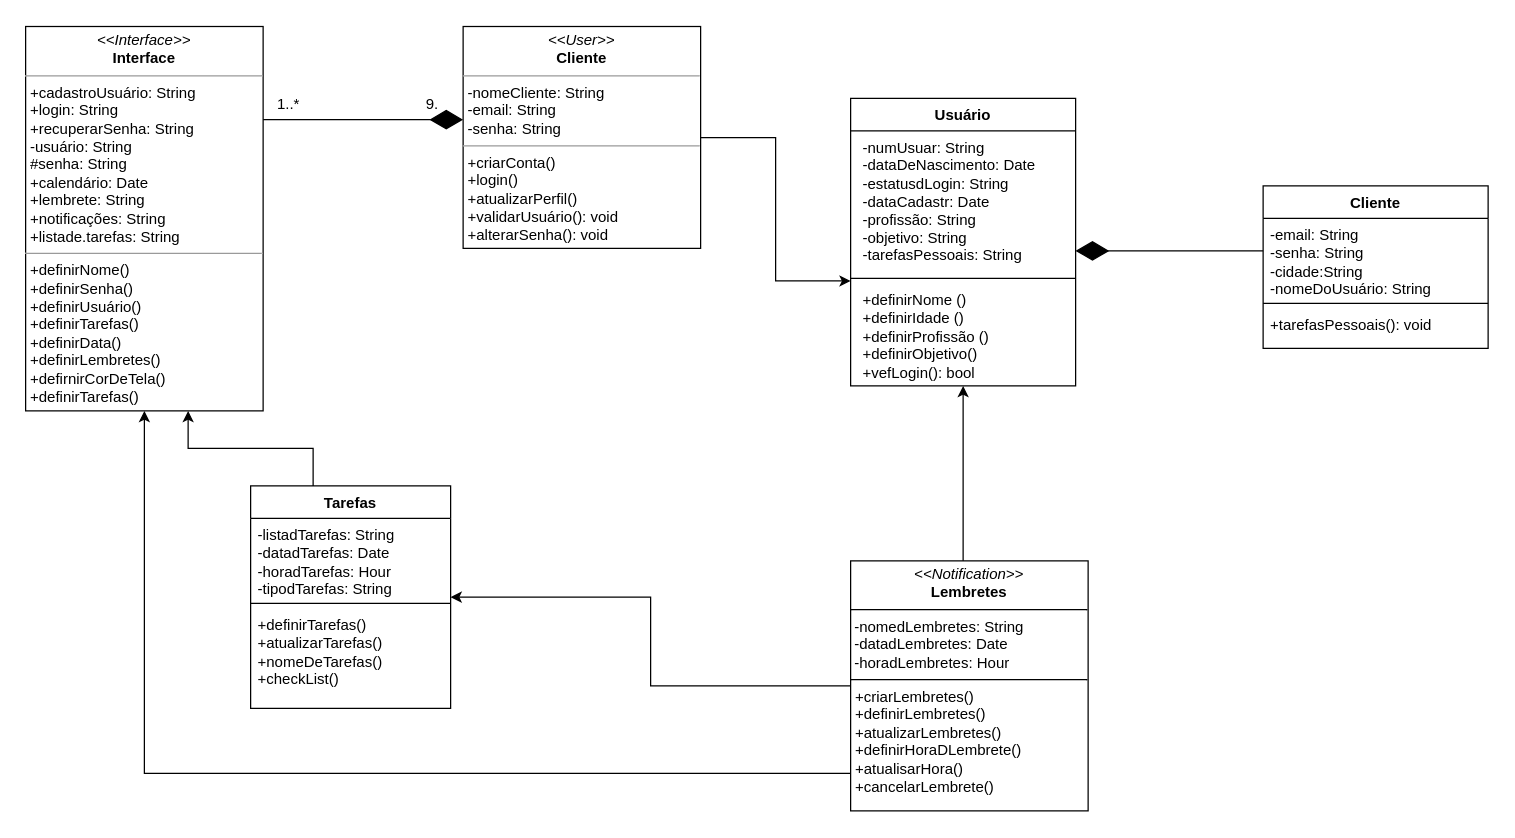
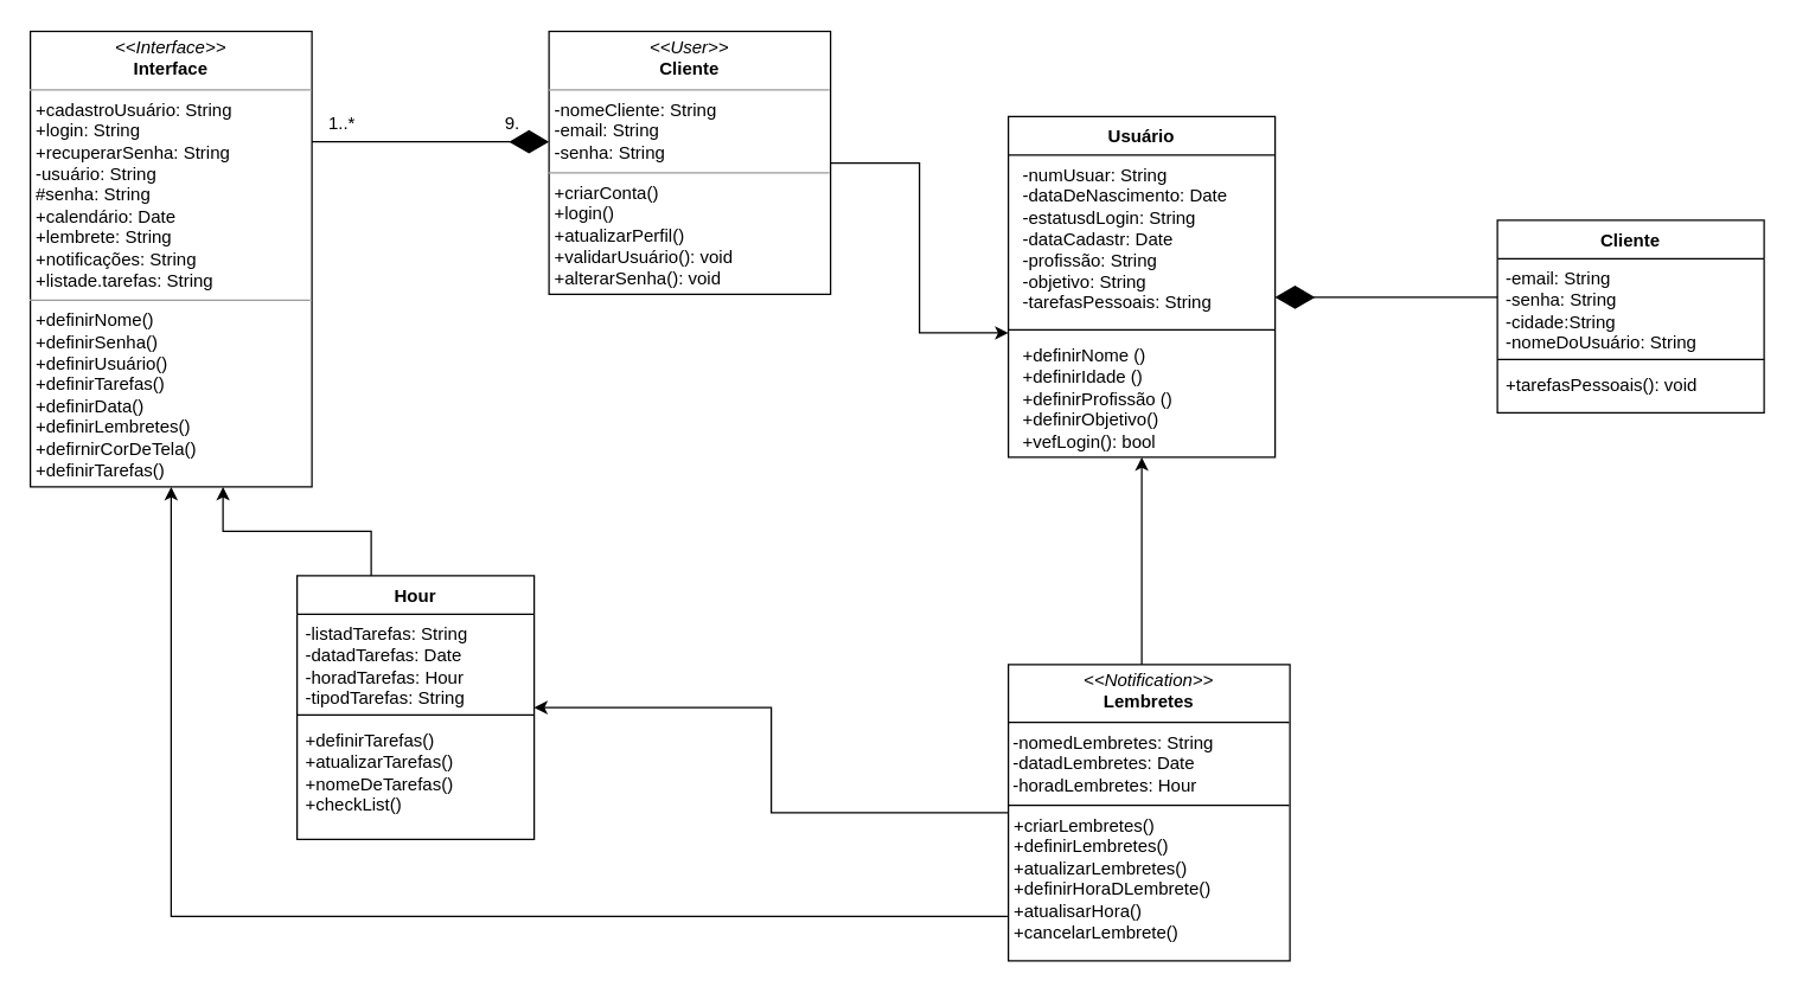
  <mxCell id="0" />
  <mxCell id="1" parent="0" />
  <mxCell id="2" value="&lt;p style=&quot;margin:0px;margin-top:4px;text-align:center;&quot;&gt;&lt;i&gt;&amp;lt;&amp;lt;Interface&amp;gt;&amp;gt;&lt;/i&gt;&lt;br&gt;&lt;b&gt;Interface&lt;/b&gt;&lt;/p&gt;&lt;hr size=&quot;1&quot;&gt;&lt;p style=&quot;margin:0px;margin-left:4px;&quot;&gt;+cadastroUsuário:&amp;nbsp;&lt;span style=&quot;background-color: initial;&quot;&gt;String&lt;/span&gt;&lt;/p&gt;&lt;p style=&quot;margin:0px;margin-left:4px;&quot;&gt;+login:&amp;nbsp;&lt;span style=&quot;background-color: initial;&quot;&gt;String&lt;/span&gt;&lt;/p&gt;&lt;p style=&quot;margin:0px;margin-left:4px;&quot;&gt;+recuperarSenha:&amp;nbsp;&lt;span style=&quot;background-color: initial;&quot;&gt;String&lt;/span&gt;&lt;/p&gt;&lt;p style=&quot;margin:0px;margin-left:4px;&quot;&gt;&lt;span style=&quot;background-color: initial;&quot;&gt;-usuário:&amp;nbsp;&lt;/span&gt;&lt;span style=&quot;background-color: initial;&quot;&gt;String&lt;/span&gt;&lt;/p&gt;&lt;p style=&quot;margin:0px;margin-left:4px;&quot;&gt;&lt;span style=&quot;background-color: initial;&quot;&gt;#senha:&amp;nbsp;&lt;/span&gt;&lt;span style=&quot;background-color: initial;&quot;&gt;String&lt;/span&gt;&lt;/p&gt;&lt;p style=&quot;margin:0px;margin-left:4px;&quot;&gt;+calendário: Date&lt;/p&gt;&lt;p style=&quot;margin:0px;margin-left:4px;&quot;&gt;+lembrete:&amp;nbsp;&lt;span style=&quot;background-color: initial;&quot;&gt;String&lt;/span&gt;&lt;/p&gt;&lt;p style=&quot;margin:0px;margin-left:4px;&quot;&gt;+notificações:&amp;nbsp;&lt;span style=&quot;background-color: initial;&quot;&gt;String&lt;/span&gt;&lt;/p&gt;&lt;p style=&quot;margin:0px;margin-left:4px;&quot;&gt;&lt;span style=&quot;background-color: initial;&quot;&gt;+listade.tarefas:&amp;nbsp;&lt;/span&gt;&lt;span style=&quot;background-color: initial;&quot;&gt;String&lt;/span&gt;&lt;/p&gt;&lt;hr size=&quot;1&quot;&gt;&lt;p style=&quot;margin:0px;margin-left:4px;&quot;&gt;+definirNome()&lt;/p&gt;&lt;p style=&quot;margin:0px;margin-left:4px;&quot;&gt;+definirSenha()&lt;/p&gt;&lt;p style=&quot;margin:0px;margin-left:4px;&quot;&gt;+definirUsuário()&lt;/p&gt;&lt;p style=&quot;margin:0px;margin-left:4px;&quot;&gt;+definirTarefas()&lt;/p&gt;&lt;p style=&quot;margin:0px;margin-left:4px;&quot;&gt;+definirData()&lt;br&gt;&lt;/p&gt;&lt;p style=&quot;margin:0px;margin-left:4px;&quot;&gt;+definirLembretes()&lt;/p&gt;&lt;p style=&quot;margin:0px;margin-left:4px;&quot;&gt;+defirnirCorDeTela()&lt;/p&gt;&lt;p style=&quot;margin:0px;margin-left:4px;&quot;&gt;+definirTarefas()&lt;/p&gt;&lt;p style=&quot;margin: 0px 0px 0px 4px;&quot;&gt;&lt;br&gt;&lt;/p&gt;&lt;p style=&quot;margin:0px;margin-left:4px;&quot;&gt;&lt;br&gt;&lt;/p&gt;&lt;p style=&quot;margin:0px;margin-left:4px;&quot;&gt;&lt;br&gt;&lt;/p&gt;&lt;p style=&quot;margin:0px;margin-left:4px;&quot;&gt;&lt;br&gt;&lt;/p&gt;" style="verticalAlign=top;align=left;overflow=fill;fontSize=12;fontFamily=Helvetica;html=1;rounded=0;shadow=0;comic=0;labelBackgroundColor=none;strokeWidth=1" parent="1" vertex="1"><mxGeometry x="20" y="20.5" width="190" height="307.5" as="geometry" /></mxCell>
  <mxCell id="3" value="&lt;p style=&quot;margin:0px;margin-top:4px;text-align:center;&quot;&gt;&lt;i&gt;&amp;lt;&amp;lt;User&amp;gt;&amp;gt;&lt;/i&gt;&lt;br&gt;&lt;b&gt;Cliente&lt;/b&gt;&lt;/p&gt;&lt;hr size=&quot;1&quot;&gt;&lt;p style=&quot;margin:0px;margin-left:4px;&quot;&gt;-nomeCliente: String&lt;/p&gt;&lt;p style=&quot;margin:0px;margin-left:4px;&quot;&gt;-email:&amp;nbsp;&lt;span style=&quot;background-color: initial;&quot;&gt;String&lt;/span&gt;&lt;/p&gt;&lt;p style=&quot;margin:0px;margin-left:4px;&quot;&gt;-senha:&amp;nbsp;&lt;span style=&quot;background-color: initial;&quot;&gt;String&lt;/span&gt;&lt;/p&gt;&lt;hr size=&quot;1&quot;&gt;&lt;p style=&quot;margin: 0px 0px 0px 4px;&quot;&gt;+criarConta()&lt;/p&gt;&lt;p style=&quot;margin: 0px 0px 0px 4px;&quot;&gt;+login()&lt;/p&gt;&lt;p style=&quot;margin: 0px 0px 0px 4px;&quot;&gt;&lt;span style=&quot;background-color: initial;&quot;&gt;+atualizarPerfil()&lt;/span&gt;&lt;br&gt;&lt;/p&gt;&lt;p style=&quot;margin: 0px 0px 0px 4px;&quot;&gt;+validarUsuário():&amp;nbsp;&lt;span style=&quot;background-color: initial;&quot;&gt;void&lt;/span&gt;&lt;/p&gt;&lt;p style=&quot;margin: 0px 0px 0px 4px;&quot;&gt;+alterarSenha(): void&lt;/p&gt;&lt;p style=&quot;margin: 0px 0px 0px 4px;&quot;&gt;&lt;span style=&quot;background-color: initial;&quot;&gt;&lt;br&gt;&lt;/span&gt;&lt;/p&gt;&lt;p style=&quot;margin: 0px 0px 0px 4px;&quot;&gt;&lt;span style=&quot;background-color: initial;&quot;&gt;&lt;br&gt;&lt;/span&gt;&lt;/p&gt;&lt;p style=&quot;margin: 0px 0px 0px 4px;&quot;&gt;&lt;br&gt;&lt;/p&gt;&lt;div&gt;&lt;br&gt;&lt;/div&gt;" style="verticalAlign=top;align=left;overflow=fill;fontSize=12;fontFamily=Helvetica;html=1;rounded=0;shadow=0;comic=0;labelBackgroundColor=none;strokeWidth=1" parent="1" vertex="1"><mxGeometry x="370" y="20.5" width="190" height="177.5" as="geometry" /></mxCell>
  <mxCell id="4" value="1..*" style="text;html=1;align=center;verticalAlign=middle;resizable=0;points=[];autosize=1;strokeColor=none;fillColor=none;" vertex="1" parent="1"><mxGeometry x="210" y="68" width="40" height="30" as="geometry" /></mxCell>
  <mxCell id="5" value="9." style="text;html=1;align=center;verticalAlign=middle;resizable=0;points=[];autosize=1;strokeColor=none;fillColor=none;" vertex="1" parent="1"><mxGeometry x="330" y="68" width="30" height="30" as="geometry" /></mxCell>
  <mxCell id="6" value="Usuário" style="swimlane;fontStyle=1;align=center;verticalAlign=top;childLayout=stackLayout;horizontal=1;startSize=26;horizontalStack=0;resizeParent=1;resizeParentMax=0;resizeLast=0;collapsible=1;marginBottom=0;whiteSpace=wrap;html=1;" vertex="1" parent="1"><mxGeometry x="680" y="78" width="180" height="230" as="geometry" /></mxCell>
  <mxCell id="7" value="&lt;p style=&quot;text-wrap: nowrap; margin: 0px 0px 0px 4px;&quot;&gt;-numUsuar:&amp;nbsp;&lt;span style=&quot;background-color: initial;&quot;&gt;String&lt;/span&gt;&lt;/p&gt;&lt;p style=&quot;text-wrap: nowrap; margin: 0px 0px 0px 4px;&quot;&gt;-dataDeNascimento: Date&lt;/p&gt;&lt;p style=&quot;text-wrap: nowrap; margin: 0px 0px 0px 4px;&quot;&gt;-estatusdLogin:&amp;nbsp;&lt;span style=&quot;background-color: initial;&quot;&gt;String&lt;/span&gt;&lt;/p&gt;&lt;p style=&quot;text-wrap: nowrap; margin: 0px 0px 0px 4px;&quot;&gt;&lt;span style=&quot;background-color: initial;&quot;&gt;-dataCadastr: Date&lt;/span&gt;&lt;/p&gt;&lt;p style=&quot;text-wrap: nowrap; margin: 0px 0px 0px 4px;&quot;&gt;-profissão: String&lt;/p&gt;&lt;p style=&quot;text-wrap: nowrap; margin: 0px 0px 0px 4px;&quot;&gt;-objetivo: String&lt;/p&gt;&lt;p style=&quot;text-wrap: nowrap; margin: 0px 0px 0px 4px;&quot;&gt;-tarefasPessoais: String&lt;/p&gt;&lt;p style=&quot;text-wrap: nowrap; margin: 0px 0px 0px 4px;&quot;&gt;&lt;br&gt;&lt;/p&gt;" style="text;strokeColor=none;fillColor=none;align=left;verticalAlign=top;spacingLeft=4;spacingRight=4;overflow=hidden;rotatable=0;points=[[0,0.5],[1,0.5]];portConstraint=eastwest;whiteSpace=wrap;html=1;" vertex="1" parent="6"><mxGeometry y="26" width="180" height="114" as="geometry" /></mxCell>
  <mxCell id="8" value="" style="line;strokeWidth=1;fillColor=none;align=left;verticalAlign=middle;spacingTop=-1;spacingLeft=3;spacingRight=3;rotatable=0;labelPosition=right;points=[];portConstraint=eastwest;strokeColor=inherit;" vertex="1" parent="6"><mxGeometry y="140" width="180" height="8" as="geometry" /></mxCell>
  <mxCell id="9" value="&lt;p style=&quot;text-wrap: nowrap; margin: 0px 0px 0px 4px;&quot;&gt;+definirNome ()&lt;/p&gt;&lt;p style=&quot;text-wrap: nowrap; margin: 0px 0px 0px 4px;&quot;&gt;+definirIdade ()&lt;/p&gt;&lt;p style=&quot;text-wrap: nowrap; margin: 0px 0px 0px 4px;&quot;&gt;+definirProfissão ()&lt;/p&gt;&lt;p style=&quot;text-wrap: nowrap; margin: 0px 0px 0px 4px;&quot;&gt;+definirObjetivo()&lt;/p&gt;&lt;p style=&quot;text-wrap: nowrap; margin: 0px 0px 0px 4px;&quot;&gt;+vefLogin(): bool&lt;/p&gt;&lt;div&gt;&lt;br&gt;&lt;/div&gt;" style="text;strokeColor=none;fillColor=none;align=left;verticalAlign=top;spacingLeft=4;spacingRight=4;overflow=hidden;rotatable=0;points=[[0,0.5],[1,0.5]];portConstraint=eastwest;whiteSpace=wrap;html=1;" vertex="1" parent="6"><mxGeometry y="148" width="180" height="82" as="geometry" /></mxCell>
  <mxCell id="10" style="edgeStyle=orthogonalEdgeStyle;rounded=0;orthogonalLoop=1;jettySize=auto;html=1;" edge="1" parent="1" source="11" target="2"><mxGeometry relative="1" as="geometry"><Array as="points"><mxPoint x="250" y="358" /><mxPoint x="150" y="358" /></Array></mxGeometry></mxCell>
- <mxCell id="11" value="Tarefas" style="swimlane;fontStyle=1;align=center;verticalAlign=top;childLayout=stackLayout;horizontal=1;startSize=26;horizontalStack=0;resizeParent=1;resizeParentMax=0;resizeLast=0;collapsible=1;marginBottom=0;whiteSpace=wrap;html=1;" vertex="1" parent="1"><mxGeometry x="200" y="388" width="160" height="178" as="geometry" /></mxCell>
+ <mxCell id="11" value="Hour" style="swimlane;fontStyle=1;align=center;verticalAlign=top;childLayout=stackLayout;horizontal=1;startSize=26;horizontalStack=0;resizeParent=1;resizeParentMax=0;resizeLast=0;collapsible=1;marginBottom=0;whiteSpace=wrap;html=1;" vertex="1" parent="1"><mxGeometry x="200" y="388" width="160" height="178" as="geometry" /></mxCell>
  <mxCell id="12" value="-listadTarefas:&amp;nbsp;&lt;span style=&quot;text-wrap: nowrap;&quot;&gt;String&lt;/span&gt;&lt;div&gt;&lt;span style=&quot;background-color: initial;&quot;&gt;&lt;span style=&quot;text-wrap: nowrap;&quot;&gt;-datadTarefas: Date&lt;/span&gt;&lt;/span&gt;&lt;/div&gt;&lt;div&gt;&lt;span style=&quot;background-color: initial;&quot;&gt;&lt;span style=&quot;text-wrap: nowrap;&quot;&gt;-horadTarefas: Hour&lt;/span&gt;&lt;/span&gt;&lt;/div&gt;&lt;div&gt;&lt;span style=&quot;background-color: initial;&quot;&gt;&lt;span style=&quot;text-wrap: nowrap;&quot;&gt;-tipodTarefas:&amp;nbsp;&lt;/span&gt;&lt;/span&gt;&lt;span style=&quot;text-wrap: nowrap; background-color: initial;&quot;&gt;String&lt;/span&gt;&lt;/div&gt;" style="text;strokeColor=none;fillColor=none;align=left;verticalAlign=top;spacingLeft=4;spacingRight=4;overflow=hidden;rotatable=0;points=[[0,0.5],[1,0.5]];portConstraint=eastwest;whiteSpace=wrap;html=1;" vertex="1" parent="11"><mxGeometry y="26" width="160" height="64" as="geometry" /></mxCell>
  <mxCell id="13" value="" style="line;strokeWidth=1;fillColor=none;align=left;verticalAlign=middle;spacingTop=-1;spacingLeft=3;spacingRight=3;rotatable=0;labelPosition=right;points=[];portConstraint=eastwest;strokeColor=inherit;" vertex="1" parent="11"><mxGeometry y="90" width="160" height="8" as="geometry" /></mxCell>
  <mxCell id="14" value="&lt;span style=&quot;text-wrap: nowrap;&quot;&gt;+definirTarefas()&lt;/span&gt;&lt;div&gt;&lt;span style=&quot;text-wrap: nowrap;&quot;&gt;+atualizarTarefas()&lt;/span&gt;&lt;/div&gt;&lt;div&gt;&lt;span style=&quot;text-wrap: nowrap;&quot;&gt;+nomeDeTarefas()&lt;/span&gt;&lt;/div&gt;&lt;div&gt;&lt;span style=&quot;text-wrap: nowrap;&quot;&gt;+checkList()&lt;/span&gt;&lt;span style=&quot;text-wrap: nowrap;&quot;&gt;&lt;br&gt;&lt;/span&gt;&lt;/div&gt;" style="text;strokeColor=none;fillColor=none;align=left;verticalAlign=top;spacingLeft=4;spacingRight=4;overflow=hidden;rotatable=0;points=[[0,0.5],[1,0.5]];portConstraint=eastwest;whiteSpace=wrap;html=1;" vertex="1" parent="11"><mxGeometry y="98" width="160" height="80" as="geometry" /></mxCell>
  <mxCell id="15" value="" style="endArrow=diamondThin;endFill=1;endSize=24;html=1;rounded=0;" edge="1" parent="1"><mxGeometry width="160" relative="1" as="geometry"><mxPoint x="210" y="95" as="sourcePoint" /><mxPoint x="370" y="95" as="targetPoint" /></mxGeometry></mxCell>
  <mxCell id="16" style="edgeStyle=orthogonalEdgeStyle;rounded=0;orthogonalLoop=1;jettySize=auto;html=1;entryX=0;entryY=1.053;entryDx=0;entryDy=0;entryPerimeter=0;" edge="1" parent="1" source="3" target="7"><mxGeometry relative="1" as="geometry" /></mxCell>
  <mxCell id="17" style="edgeStyle=orthogonalEdgeStyle;rounded=0;orthogonalLoop=1;jettySize=auto;html=1;" edge="1" parent="1" source="20" target="2"><mxGeometry relative="1" as="geometry"><Array as="points"><mxPoint x="775" y="618" /><mxPoint x="115" y="618" /></Array></mxGeometry></mxCell>
  <mxCell id="18" style="edgeStyle=orthogonalEdgeStyle;rounded=0;orthogonalLoop=1;jettySize=auto;html=1;" edge="1" parent="1" source="20" target="6"><mxGeometry relative="1" as="geometry"><Array as="points"><mxPoint x="770" y="408" /><mxPoint x="770" y="408" /></Array></mxGeometry></mxCell>
  <mxCell id="19" style="edgeStyle=orthogonalEdgeStyle;rounded=0;orthogonalLoop=1;jettySize=auto;html=1;" edge="1" parent="1" source="20" target="11"><mxGeometry relative="1" as="geometry" /></mxCell>
  <mxCell id="20" value="&lt;p style=&quot;margin:0px;margin-top:4px;text-align:center;&quot;&gt;&lt;i&gt;&amp;lt;&amp;lt;Notification&amp;gt;&amp;gt;&lt;/i&gt;&lt;br&gt;&lt;b&gt;Lembretes&lt;/b&gt;&lt;/p&gt;&lt;hr size=&quot;1&quot; style=&quot;border-style:solid;&quot;&gt;&lt;div&gt;&lt;span style=&quot;text-wrap: nowrap;&quot;&gt;&amp;nbsp;-nomedLembretes:&amp;nbsp;&lt;/span&gt;&lt;span style=&quot;text-wrap: nowrap; background-color: initial;&quot;&gt;String&lt;/span&gt;&lt;span style=&quot;background-color: initial;&quot;&gt;&lt;span style=&quot;text-wrap: nowrap;&quot;&gt;&lt;br&gt;&lt;/span&gt;&lt;/span&gt;&lt;/div&gt;&lt;div&gt;&lt;span style=&quot;background-color: initial;&quot;&gt;&lt;span style=&quot;text-wrap: nowrap;&quot;&gt;&amp;nbsp;-datadLembretes: Date&lt;/span&gt;&lt;/span&gt;&lt;/div&gt;&lt;div&gt;&lt;span style=&quot;background-color: initial;&quot;&gt;&lt;span style=&quot;text-wrap: nowrap;&quot;&gt;&amp;nbsp;-horadLembretes: Hour&lt;/span&gt;&lt;/span&gt;&lt;/div&gt;&lt;hr size=&quot;1&quot; style=&quot;border-style:solid;&quot;&gt;&lt;p style=&quot;margin:0px;margin-left:4px;&quot;&gt;&lt;span style=&quot;text-wrap: nowrap;&quot;&gt;+criarLembretes()&lt;/span&gt;&lt;span style=&quot;text-wrap: nowrap;&quot;&gt;&lt;br&gt;&lt;/span&gt;&lt;/p&gt;&lt;p style=&quot;margin:0px;margin-left:4px;&quot;&gt;&lt;span style=&quot;text-wrap: nowrap;&quot;&gt;+definirLembretes()&lt;/span&gt;&lt;br&gt;&lt;/p&gt;&lt;p style=&quot;margin:0px;margin-left:4px;&quot;&gt;&lt;span style=&quot;text-wrap: nowrap;&quot;&gt;+atualizarLembretes()&lt;/span&gt;&lt;/p&gt;&lt;p style=&quot;margin:0px;margin-left:4px;&quot;&gt;&lt;span style=&quot;text-wrap: nowrap;&quot;&gt;+definirHoraDLembrete()&lt;/span&gt;&lt;/p&gt;&lt;p style=&quot;margin:0px;margin-left:4px;&quot;&gt;&lt;span style=&quot;text-wrap: nowrap;&quot;&gt;+atualisarHora()&lt;/span&gt;&lt;/p&gt;&lt;p style=&quot;margin:0px;margin-left:4px;&quot;&gt;&lt;span style=&quot;text-wrap: nowrap;&quot;&gt;+cancelarLembrete()&lt;/span&gt;&lt;/p&gt;" style="verticalAlign=top;align=left;overflow=fill;html=1;whiteSpace=wrap;" vertex="1" parent="1"><mxGeometry x="680" y="448" width="190" height="200" as="geometry" /></mxCell>
  <mxCell id="21" value="Cliente" style="swimlane;fontStyle=1;align=center;verticalAlign=top;childLayout=stackLayout;horizontal=1;startSize=26;horizontalStack=0;resizeParent=1;resizeParentMax=0;resizeLast=0;collapsible=1;marginBottom=0;whiteSpace=wrap;html=1;" vertex="1" parent="1"><mxGeometry x="1010" y="148" width="180" height="130" as="geometry" /></mxCell>
  <mxCell id="22" value="-email:&amp;nbsp;&lt;span style=&quot;text-wrap: nowrap;&quot;&gt;String&lt;/span&gt;&lt;div&gt;&lt;span style=&quot;text-wrap: nowrap;&quot;&gt;-senha:&amp;nbsp;&lt;/span&gt;&lt;span style=&quot;text-wrap: nowrap; background-color: initial;&quot;&gt;String&lt;/span&gt;&lt;/div&gt;&lt;div&gt;&lt;span style=&quot;text-wrap: nowrap; background-color: initial;&quot;&gt;-cidade:&lt;/span&gt;&lt;span style=&quot;text-wrap: nowrap; background-color: initial;&quot;&gt;String&lt;/span&gt;&lt;/div&gt;&lt;div&gt;&lt;span style=&quot;text-wrap: nowrap; background-color: initial;&quot;&gt;-nomeDoUsuário:&amp;nbsp;&lt;/span&gt;&lt;span style=&quot;text-wrap: nowrap; background-color: initial;&quot;&gt;String&lt;/span&gt;&lt;/div&gt;" style="text;strokeColor=none;fillColor=none;align=left;verticalAlign=top;spacingLeft=4;spacingRight=4;overflow=hidden;rotatable=0;points=[[0,0.5],[1,0.5]];portConstraint=eastwest;whiteSpace=wrap;html=1;" vertex="1" parent="21"><mxGeometry y="26" width="180" height="64" as="geometry" /></mxCell>
  <mxCell id="23" value="" style="line;strokeWidth=1;fillColor=none;align=left;verticalAlign=middle;spacingTop=-1;spacingLeft=3;spacingRight=3;rotatable=0;labelPosition=right;points=[];portConstraint=eastwest;strokeColor=inherit;" vertex="1" parent="21"><mxGeometry y="90" width="180" height="8" as="geometry" /></mxCell>
  <mxCell id="24" value="+tarefasPessoais(): void&lt;div&gt;&lt;br&gt;&lt;/div&gt;" style="text;strokeColor=none;fillColor=none;align=left;verticalAlign=top;spacingLeft=4;spacingRight=4;overflow=hidden;rotatable=0;points=[[0,0.5],[1,0.5]];portConstraint=eastwest;whiteSpace=wrap;html=1;" vertex="1" parent="21"><mxGeometry y="98" width="180" height="32" as="geometry" /></mxCell>
  <mxCell id="25" value="" style="endArrow=diamondThin;endFill=1;endSize=24;html=1;rounded=0;" edge="1" parent="1"><mxGeometry width="160" relative="1" as="geometry"><mxPoint x="1010" y="200" as="sourcePoint" /><mxPoint x="860" y="200" as="targetPoint" /></mxGeometry></mxCell>
